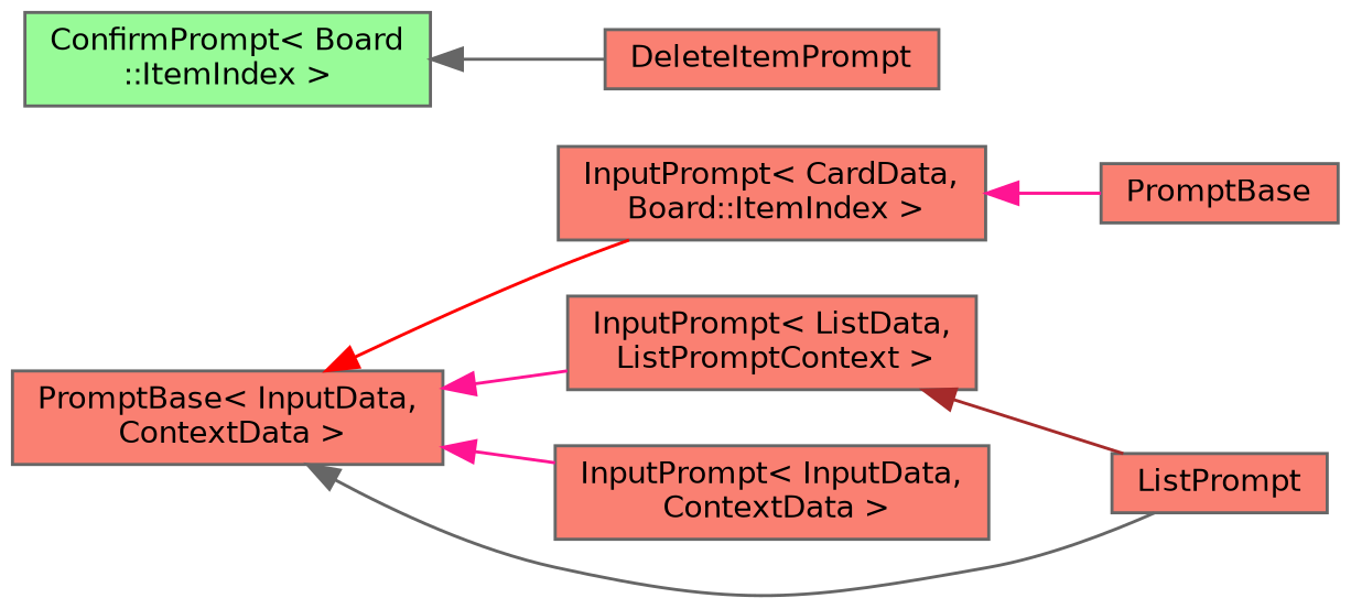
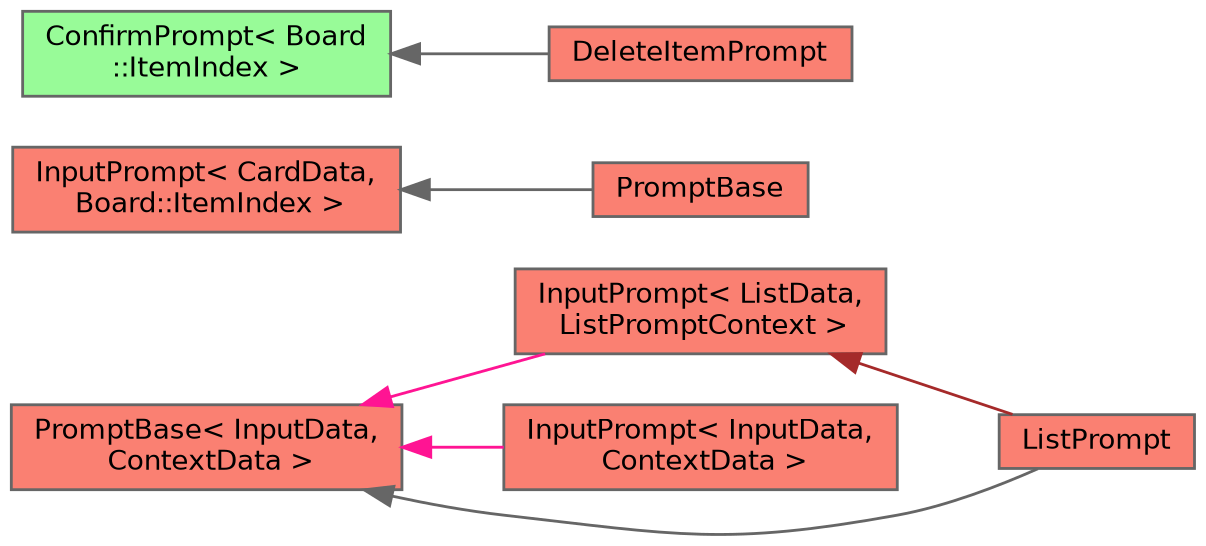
  digraph {
    rankdir=LR
    node [color=grey40 fillcolor=salmon fontname=Helvetica fontsize=10 shape=box style=filled]
    edge [color=deeppink dir=back fontname=Helvetica fontsize=10 labelfontname=Helvetica labelfontsize=10 style=solid]
    n1 [height=0.2 label="PromptBase\< InputData,\l ContextData \>" width=0.4]
    n2 [height=0.2 label="InputPrompt\< CardData,\l Board::ItemIndex \>" width=0.4]
    n3 [height=0.2 label="InputPrompt\< ListData,\l ListPromptContext \>" width=0.4]
    n4 [height=0.2 label="InputPrompt\< InputData,\l ContextData \>" width=0.4]
    n5 [height=0.2 label=ListPrompt width=0.4]
    n6 [fillcolor=palegreen height=0.2 label="ConfirmPrompt\< Board\l::ItemIndex \>" width=0.4]
    n7 [height=0.2 label=DeleteItemPrompt width=0.4]
    n8 [height=0.2 label=PromptBase width=0.4]
-   n1 -> n2 [color=red]
    n1 -> n3
    n1 -> n4
    n1 -> n5 [color=gray40]
-   n2 -> n8
+   n2 -> n8 [color=gray40]
    n3 -> n5 [color=brown]
    n6 -> n7 [color=gray40]
  }
